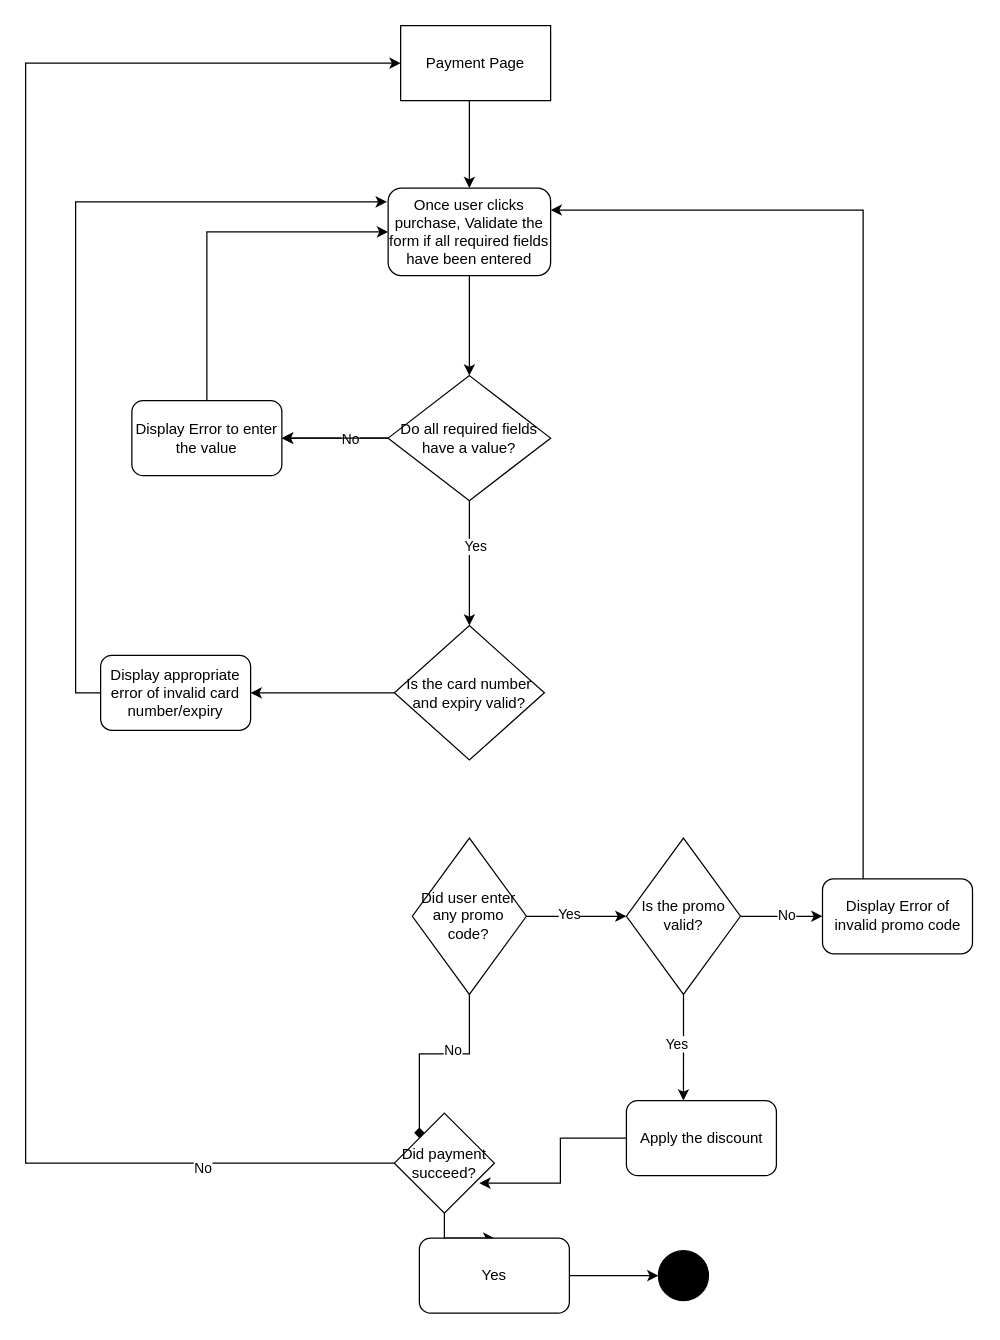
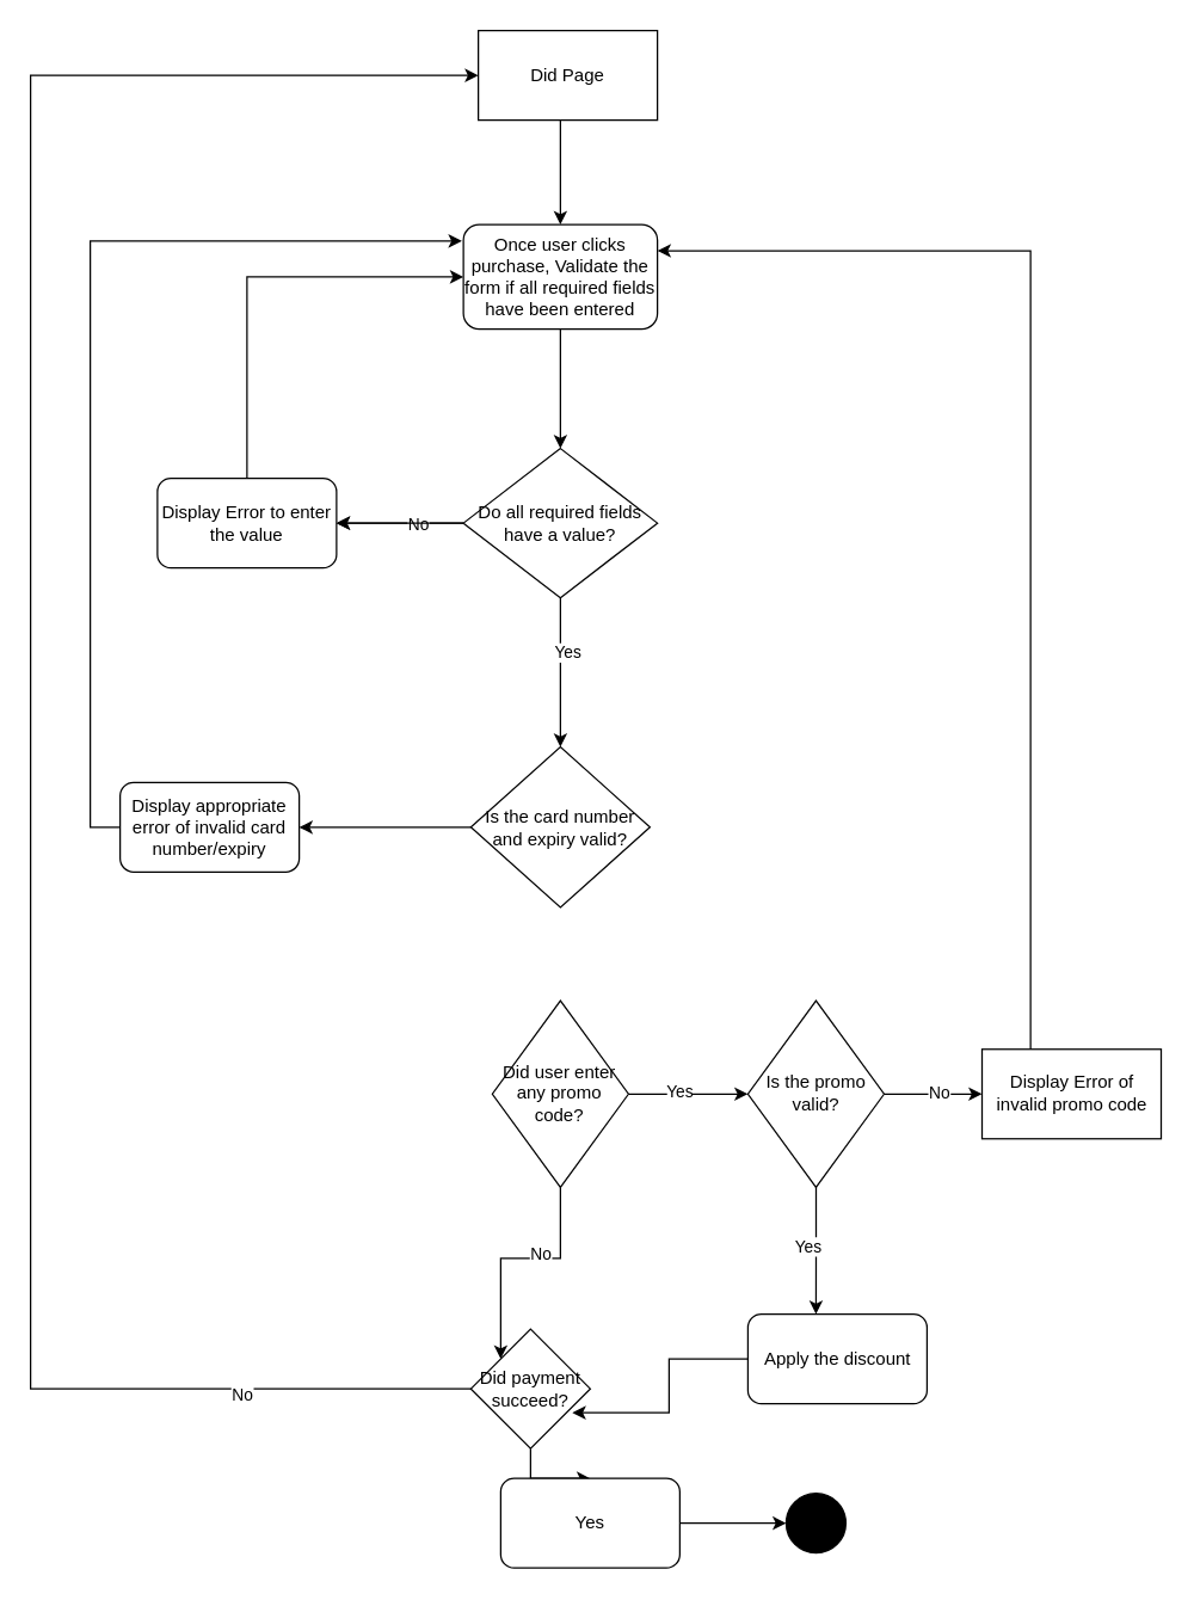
  <mxCell id="0" />
  <mxCell id="1" parent="0" />
  <mxCell id="2" value="" style="edgeStyle=orthogonalEdgeStyle;rounded=0;orthogonalLoop=1;jettySize=auto;html=1;" edge="1" parent="1" source="3" target="5"><mxGeometry relative="1" as="geometry"><Array as="points"><mxPoint x="375" y="100" /><mxPoint x="375" y="100" /></Array></mxGeometry></mxCell>
- <mxCell id="3" value="Payment Page" style="rounded=0;whiteSpace=wrap;html=1;" vertex="1" parent="1"><mxGeometry x="320" y="20" width="120" height="60" as="geometry" /></mxCell>
+ <mxCell id="3" value="Did Page" style="rounded=0;whiteSpace=wrap;html=1;" vertex="1" parent="1"><mxGeometry x="320" y="20" width="120" height="60" as="geometry" /></mxCell>
  <mxCell id="4" value="" style="edgeStyle=orthogonalEdgeStyle;rounded=0;orthogonalLoop=1;jettySize=auto;html=1;" edge="1" parent="1" source="5" target="11"><mxGeometry relative="1" as="geometry" /></mxCell>
  <mxCell id="5" value="Once user clicks purchase, Validate the form if all required fields have been entered" style="whiteSpace=wrap;html=1;rounded=1;direction=west;" vertex="1" parent="1"><mxGeometry x="310" y="150" width="130" height="70" as="geometry" /></mxCell>
  <mxCell id="6" value="" style="edgeStyle=orthogonalEdgeStyle;rounded=0;orthogonalLoop=1;jettySize=auto;html=1;" edge="1" parent="1" source="11" target="13"><mxGeometry relative="1" as="geometry" /></mxCell>
  <mxCell id="7" value="No" style="edgeLabel;html=1;align=center;verticalAlign=middle;resizable=0;points=[];" vertex="1" connectable="0" parent="6"><mxGeometry x="-0.271" y="4" relative="1" as="geometry"><mxPoint y="-4" as="offset" /></mxGeometry></mxCell>
  <mxCell id="8" value="" style="edgeStyle=orthogonalEdgeStyle;rounded=0;orthogonalLoop=1;jettySize=auto;html=1;" edge="1" parent="1" source="11" target="15"><mxGeometry relative="1" as="geometry" /></mxCell>
  <mxCell id="9" value="Yes" style="edgeLabel;html=1;align=center;verticalAlign=middle;resizable=0;points=[];" vertex="1" connectable="0" parent="8"><mxGeometry x="-0.289" y="4" relative="1" as="geometry"><mxPoint as="offset" /></mxGeometry></mxCell>
  <mxCell id="10" value="" style="edgeStyle=orthogonalEdgeStyle;rounded=0;orthogonalLoop=1;jettySize=auto;html=1;" edge="1" parent="1" source="11" target="13"><mxGeometry relative="1" as="geometry" /></mxCell>
  <mxCell id="11" value="Do all required fields have a value?" style="rhombus;whiteSpace=wrap;html=1;rounded=0;" vertex="1" parent="1"><mxGeometry x="310" y="300" width="130" height="100" as="geometry" /></mxCell>
  <mxCell id="12" style="edgeStyle=orthogonalEdgeStyle;rounded=0;orthogonalLoop=1;jettySize=auto;html=1;entryX=1;entryY=0.5;entryDx=0;entryDy=0;" edge="1" parent="1" source="13" target="5"><mxGeometry relative="1" as="geometry"><Array as="points"><mxPoint x="165" y="185" /></Array></mxGeometry></mxCell>
  <mxCell id="13" value="Display Error to enter the value" style="whiteSpace=wrap;html=1;rounded=1;" vertex="1" parent="1"><mxGeometry x="105" y="320" width="120" height="60" as="geometry" /></mxCell>
  <mxCell id="14" style="edgeStyle=orthogonalEdgeStyle;rounded=0;orthogonalLoop=1;jettySize=auto;html=1;" edge="1" parent="1" source="15" target="16"><mxGeometry relative="1" as="geometry"><mxPoint x="190" y="553.75" as="targetPoint" /></mxGeometry></mxCell>
  <mxCell id="15" value="Is the card number and expiry valid?" style="rhombus;whiteSpace=wrap;html=1;rounded=0;direction=south;" vertex="1" parent="1"><mxGeometry x="315" y="500" width="120" height="107.5" as="geometry" /></mxCell>
  <mxCell id="16" value="Display appropriate error of invalid card number/expiry" style="rounded=1;whiteSpace=wrap;html=1;" vertex="1" parent="1"><mxGeometry x="80" y="523.75" width="120" height="60" as="geometry" /></mxCell>
  <mxCell id="17" style="edgeStyle=orthogonalEdgeStyle;rounded=0;orthogonalLoop=1;jettySize=auto;html=1;entryX=1.008;entryY=0.843;entryDx=0;entryDy=0;entryPerimeter=0;" edge="1" parent="1" source="16" target="5"><mxGeometry relative="1" as="geometry"><Array as="points"><mxPoint x="60" y="554" /><mxPoint x="60" y="161" /></Array></mxGeometry></mxCell>
  <mxCell id="18" value="" style="edgeStyle=orthogonalEdgeStyle;rounded=0;orthogonalLoop=1;jettySize=auto;html=1;" edge="1" parent="1" source="22" target="27"><mxGeometry relative="1" as="geometry" /></mxCell>
  <mxCell id="19" value="Yes" style="edgeLabel;html=1;align=center;verticalAlign=middle;resizable=0;points=[];" vertex="1" connectable="0" parent="18"><mxGeometry x="-0.141" y="2" relative="1" as="geometry"><mxPoint as="offset" /></mxGeometry></mxCell>
- <mxCell id="20" value="" style="edgeStyle=orthogonalEdgeStyle;rounded=0;orthogonalLoop=1;jettySize=auto;html=1;entryX=0.25;entryY=0.25;entryDx=0;entryDy=0;entryPerimeter=0;endArrow=diamond;" edge="1" parent="1" source="22" target="35"><mxGeometry relative="1" as="geometry"><mxPoint x="375" y="907.495" as="targetPoint" /></mxGeometry></mxCell>
+ <mxCell id="20" value="" style="edgeStyle=orthogonalEdgeStyle;rounded=0;orthogonalLoop=1;jettySize=auto;html=1;entryX=0.25;entryY=0.25;entryDx=0;entryDy=0;entryPerimeter=0;" edge="1" parent="1" source="22" target="35"><mxGeometry relative="1" as="geometry"><mxPoint x="375" y="907.495" as="targetPoint" /></mxGeometry></mxCell>
  <mxCell id="21" value="No" style="edgeLabel;html=1;align=center;verticalAlign=middle;resizable=0;points=[];" vertex="1" connectable="0" parent="20"><mxGeometry x="-0.217" y="-3" relative="1" as="geometry"><mxPoint as="offset" /></mxGeometry></mxCell>
  <mxCell id="22" value="Did user enter any promo code?" style="rhombus;whiteSpace=wrap;html=1;rounded=0;direction=south;" vertex="1" parent="1"><mxGeometry x="329.375" y="669.995" width="91.25" height="125" as="geometry" /></mxCell>
  <mxCell id="23" value="" style="edgeStyle=orthogonalEdgeStyle;rounded=0;orthogonalLoop=1;jettySize=auto;html=1;" edge="1" parent="1" source="27" target="28"><mxGeometry relative="1" as="geometry" /></mxCell>
  <mxCell id="24" value="No" style="edgeLabel;html=1;align=center;verticalAlign=middle;resizable=0;points=[];" vertex="1" connectable="0" parent="23"><mxGeometry x="0.131" y="1" relative="1" as="geometry"><mxPoint as="offset" /></mxGeometry></mxCell>
  <mxCell id="25" style="edgeStyle=orthogonalEdgeStyle;rounded=0;orthogonalLoop=1;jettySize=auto;html=1;" edge="1" parent="1" source="27"><mxGeometry relative="1" as="geometry"><mxPoint x="546.25" y="880" as="targetPoint" /></mxGeometry></mxCell>
  <mxCell id="26" value="Yes" style="edgeLabel;html=1;align=center;verticalAlign=middle;resizable=0;points=[];" vertex="1" connectable="0" parent="25"><mxGeometry x="-0.064" y="-6" relative="1" as="geometry"><mxPoint as="offset" /></mxGeometry></mxCell>
  <mxCell id="27" value="Is the promo valid?" style="rhombus;whiteSpace=wrap;html=1;rounded=0;direction=south;" vertex="1" parent="1"><mxGeometry x="500.625" y="669.995" width="91.25" height="125" as="geometry" /></mxCell>
- <mxCell id="28" value="Display Error of invalid promo code" style="whiteSpace=wrap;html=1;rounded=1;" vertex="1" parent="1"><mxGeometry x="657.5" y="702.495" width="120" height="60" as="geometry" /></mxCell>
+ <mxCell id="28" value="Display Error of invalid promo code" style="whiteSpace=wrap;html=1;rounded=0;" vertex="1" parent="1"><mxGeometry x="657.5" y="702.495" width="120" height="60" as="geometry" /></mxCell>
  <mxCell id="29" style="edgeStyle=orthogonalEdgeStyle;rounded=0;orthogonalLoop=1;jettySize=auto;html=1;entryX=0;entryY=0.75;entryDx=0;entryDy=0;" edge="1" parent="1" source="28" target="5"><mxGeometry relative="1" as="geometry"><mxPoint x="690" y="700" as="sourcePoint" /><mxPoint x="460" y="170" as="targetPoint" /><Array as="points"><mxPoint x="690" y="168" /></Array></mxGeometry></mxCell>
  <mxCell id="30" style="edgeStyle=orthogonalEdgeStyle;rounded=0;orthogonalLoop=1;jettySize=auto;html=1;entryX=0.85;entryY=0.7;entryDx=0;entryDy=0;entryPerimeter=0;" edge="1" parent="1" source="31" target="35"><mxGeometry relative="1" as="geometry"><mxPoint x="435" y="937.495" as="targetPoint" /></mxGeometry></mxCell>
  <mxCell id="31" value="Apply the discount" style="rounded=1;whiteSpace=wrap;html=1;" vertex="1" parent="1"><mxGeometry x="500.63" y="880" width="120" height="60" as="geometry" /></mxCell>
  <mxCell id="32" style="edgeStyle=orthogonalEdgeStyle;rounded=0;orthogonalLoop=1;jettySize=auto;html=1;" edge="1" parent="1" source="35" target="37"><mxGeometry relative="1" as="geometry"><mxPoint x="395" y="1010" as="targetPoint" /></mxGeometry></mxCell>
  <mxCell id="33" style="edgeStyle=orthogonalEdgeStyle;rounded=0;orthogonalLoop=1;jettySize=auto;html=1;entryX=0;entryY=0.5;entryDx=0;entryDy=0;" edge="1" parent="1" source="35" target="3"><mxGeometry relative="1" as="geometry"><mxPoint x="10" y="50" as="targetPoint" /><Array as="points"><mxPoint x="20" y="930" /><mxPoint x="20" y="50" /></Array></mxGeometry></mxCell>
  <mxCell id="34" value="No" style="edgeLabel;html=1;align=center;verticalAlign=middle;resizable=0;points=[];" vertex="1" connectable="0" parent="33"><mxGeometry x="-0.791" y="3" relative="1" as="geometry"><mxPoint as="offset" /></mxGeometry></mxCell>
  <mxCell id="35" value="Did payment succeed?" style="rhombus;whiteSpace=wrap;html=1;" vertex="1" parent="1"><mxGeometry x="315" y="890" width="80" height="80" as="geometry" /></mxCell>
  <mxCell id="36" style="edgeStyle=orthogonalEdgeStyle;rounded=0;orthogonalLoop=1;jettySize=auto;html=1;entryX=0;entryY=0.5;entryDx=0;entryDy=0;" edge="1" parent="1" source="37" target="38"><mxGeometry relative="1" as="geometry" /></mxCell>
  <mxCell id="37" value="Yes" style="rounded=1;whiteSpace=wrap;html=1;" vertex="1" parent="1"><mxGeometry x="335" y="990" width="120" height="60" as="geometry" /></mxCell>
  <mxCell id="38" value="" style="ellipse;shape=doubleEllipse;whiteSpace=wrap;html=1;aspect=fixed;fillColor=#000000;" vertex="1" parent="1"><mxGeometry x="526.25" y="1000" width="40" height="40" as="geometry" /></mxCell>
